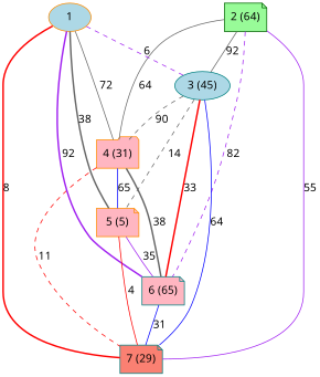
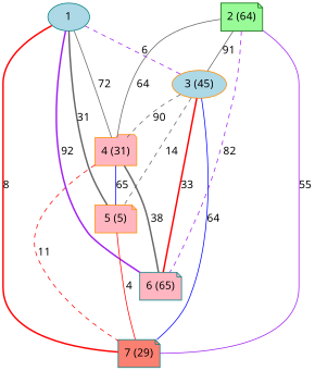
  graph {
    fontname="Noto Sans"
    node [color=teal fillcolor=lightpink fontname="Noto Sans" shape=note style=filled]
    edge [color=gray40 fontname="Noto Sans" style=solid]
    n1 [color=darkgreen fillcolor=palegreen label="2 (64)"]
    n2 [fillcolor=salmon label="7 (29)"]
    n3 [label="6 (65)"]
-   n4 [fillcolor=lightblue label="3 (45)" shape=ellipse]
+   n4 [color=darkorange fillcolor=lightblue label="3 (45)" shape=ellipse]
    n5 [color=darkorange label="4 (31)" shape=folder]
-   1 [color=darkorange fillcolor=lightblue shape=ellipse]
+   1 [fillcolor=lightblue shape=ellipse]
    n7 [color=darkorange label="5 (5)"]
    n1 -- n2 [color=purple label=55]
    n1 -- n3 [color=purple label=82 style=dashed]
-   n1 -- n4 [label=92]
+   n1 -- n4 [label=91]
    n1 -- n5 [label=64]
-   n3 -- n2 [color=blue label=31]
    n4 -- n2 [color=blue label=64]
    n4 -- n3 [color=red label=33 style=bold]
    n4 -- n5 [label=90 style=dashed]
    n4 -- n7 [label=14 style=dashed]
    n5 -- n2 [color=red label=11 style=dashed]
    n5 -- n3 [label=38 style=bold]
    n5 -- n7 [color=blue label=65]
    1 -- n2 [color=red label=8 style=bold]
    1 -- n3 [color=purple label=92 style=bold]
    1 -- n4 [color=purple label=6 style=dashed]
    1 -- n5 [label=72]
-   1 -- n7 [label=38 style=bold]
+   1 -- n7 [label=31 style=bold]
    n7 -- n2 [color=red label=4]
-   n7 -- n3 [color=purple label=35]
  }
